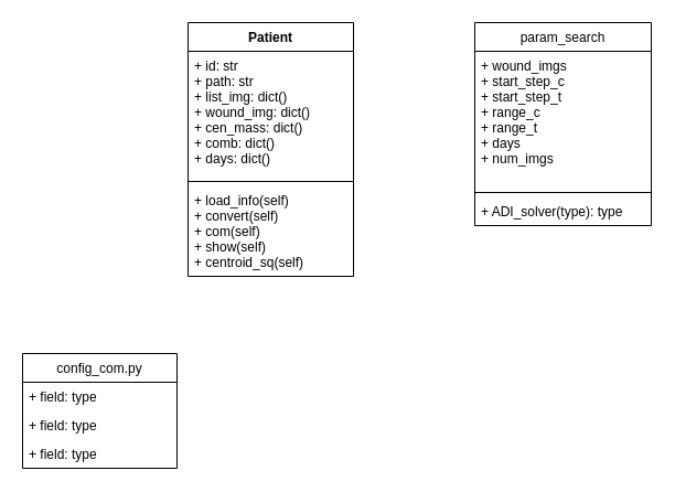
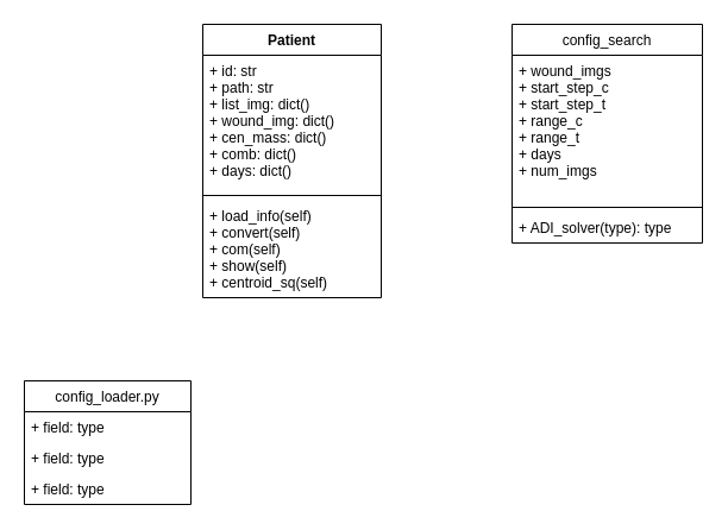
  <mxCell id="0" />
  <mxCell id="1" parent="0" />
  <mxCell id="2" value="Patient" style="swimlane;fontStyle=1;align=center;verticalAlign=top;childLayout=stackLayout;horizontal=1;startSize=26;horizontalStack=0;resizeParent=1;resizeParentMax=0;resizeLast=0;collapsible=1;marginBottom=0;" vertex="1" parent="1"><mxGeometry x="170" y="20" width="150" height="230" as="geometry" /></mxCell>
  <mxCell id="3" value="+ id: str&#10;+ path: str&#10;+ list_img: dict()&#10;+ wound_img: dict()&#10;+ cen_mass: dict() &#10;+ comb: dict()&#10;+ days: dict() &#10;" style="text;strokeColor=none;fillColor=none;align=left;verticalAlign=top;spacingLeft=4;spacingRight=4;overflow=hidden;rotatable=0;points=[[0,0.5],[1,0.5]];portConstraint=eastwest;" vertex="1" parent="2"><mxGeometry y="26" width="150" height="114" as="geometry" /></mxCell>
  <mxCell id="4" value="" style="line;strokeWidth=1;fillColor=none;align=left;verticalAlign=middle;spacingTop=-1;spacingLeft=3;spacingRight=3;rotatable=0;labelPosition=right;points=[];portConstraint=eastwest;" vertex="1" parent="2"><mxGeometry y="140" width="150" height="8" as="geometry" /></mxCell>
  <mxCell id="5" value="+ load_info(self)&#10;+ convert(self)&#10;+ com(self)&#10;+ show(self)&#10;+ centroid_sq(self)&#10;" style="text;strokeColor=none;fillColor=none;align=left;verticalAlign=top;spacingLeft=4;spacingRight=4;overflow=hidden;rotatable=0;points=[[0,0.5],[1,0.5]];portConstraint=eastwest;" vertex="1" parent="2"><mxGeometry y="148" width="150" height="82" as="geometry" /></mxCell>
- <mxCell id="6" value="param_search" style="swimlane;fontStyle=0;align=center;verticalAlign=top;childLayout=stackLayout;horizontal=1;startSize=26;horizontalStack=0;resizeParent=1;resizeParentMax=0;resizeLast=0;collapsible=1;marginBottom=0;" vertex="1" parent="1"><mxGeometry x="430" y="20" width="160" height="184" as="geometry" /></mxCell>
+ <mxCell id="6" value="config_search" style="swimlane;fontStyle=0;align=center;verticalAlign=top;childLayout=stackLayout;horizontal=1;startSize=26;horizontalStack=0;resizeParent=1;resizeParentMax=0;resizeLast=0;collapsible=1;marginBottom=0;" vertex="1" parent="1"><mxGeometry x="430" y="20" width="160" height="184" as="geometry" /></mxCell>
  <mxCell id="7" value="+ wound_imgs&#10;+ start_step_c&#10;+ start_step_t&#10;+ range_c &#10;+ range_t&#10;+ days&#10;+ num_imgs" style="text;strokeColor=none;fillColor=none;align=left;verticalAlign=top;spacingLeft=4;spacingRight=4;overflow=hidden;rotatable=0;points=[[0,0.5],[1,0.5]];portConstraint=eastwest;" vertex="1" parent="6"><mxGeometry y="26" width="160" height="124" as="geometry" /></mxCell>
  <mxCell id="8" value="" style="line;strokeWidth=1;fillColor=none;align=left;verticalAlign=middle;spacingTop=-1;spacingLeft=3;spacingRight=3;rotatable=0;labelPosition=right;points=[];portConstraint=eastwest;" vertex="1" parent="6"><mxGeometry y="150" width="160" height="8" as="geometry" /></mxCell>
  <mxCell id="9" value="+ ADI_solver(type): type" style="text;strokeColor=none;fillColor=none;align=left;verticalAlign=top;spacingLeft=4;spacingRight=4;overflow=hidden;rotatable=0;points=[[0,0.5],[1,0.5]];portConstraint=eastwest;" vertex="1" parent="6"><mxGeometry y="158" width="160" height="26" as="geometry" /></mxCell>
- <mxCell id="10" value="config_com.py" style="swimlane;fontStyle=0;childLayout=stackLayout;horizontal=1;startSize=26;fillColor=none;horizontalStack=0;resizeParent=1;resizeParentMax=0;resizeLast=0;collapsible=1;marginBottom=0;" vertex="1" parent="1"><mxGeometry x="20" y="320" width="140" height="104" as="geometry" /></mxCell>
+ <mxCell id="10" value="config_loader.py" style="swimlane;fontStyle=0;childLayout=stackLayout;horizontal=1;startSize=26;fillColor=none;horizontalStack=0;resizeParent=1;resizeParentMax=0;resizeLast=0;collapsible=1;marginBottom=0;" vertex="1" parent="1"><mxGeometry x="20" y="320" width="140" height="104" as="geometry" /></mxCell>
  <mxCell id="11" value="+ field: type" style="text;strokeColor=none;fillColor=none;align=left;verticalAlign=top;spacingLeft=4;spacingRight=4;overflow=hidden;rotatable=0;points=[[0,0.5],[1,0.5]];portConstraint=eastwest;" vertex="1" parent="10"><mxGeometry y="26" width="140" height="26" as="geometry" /></mxCell>
  <mxCell id="12" value="+ field: type" style="text;strokeColor=none;fillColor=none;align=left;verticalAlign=top;spacingLeft=4;spacingRight=4;overflow=hidden;rotatable=0;points=[[0,0.5],[1,0.5]];portConstraint=eastwest;" vertex="1" parent="10"><mxGeometry y="52" width="140" height="26" as="geometry" /></mxCell>
  <mxCell id="13" value="+ field: type" style="text;strokeColor=none;fillColor=none;align=left;verticalAlign=top;spacingLeft=4;spacingRight=4;overflow=hidden;rotatable=0;points=[[0,0.5],[1,0.5]];portConstraint=eastwest;" vertex="1" parent="10"><mxGeometry y="78" width="140" height="26" as="geometry" /></mxCell>
